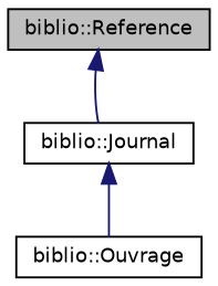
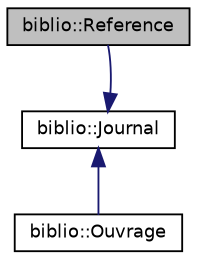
  digraph {
    node [color=black fillcolor=white fontname=Helvetica fontsize=10 shape=record style=filled]
    edge [color=midnightblue dir=back fontname=Helvetica fontsize=10 labelfontname=Helvetica labelfontsize=10 style=solid]
    n1 [fillcolor=grey75 fontcolor=black height=0.2 label="biblio::Reference" width=0.4]
    n2 [height=0.2 label="biblio::Journal" width=0.4]
    n3 [height=0.2 label="biblio::Ouvrage" width=0.4]
-   n1 -> n2
+   n2 -> n1
    n2 -> n3
  }
